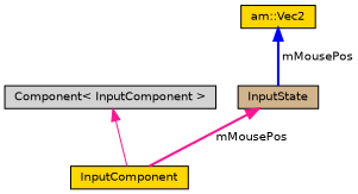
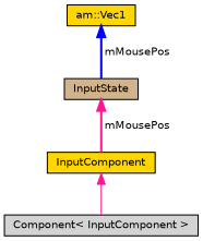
  digraph {
    node [color=black fillcolor=gold fontname=Helvetica fontsize=10 shape=record style=filled]
    edge [color=deeppink dir=back fontname=Helvetica fontsize=10 labelfontname=Helvetica labelfontsize=10 style=bold]
    n1 [fontcolor=black height=0.2 label=InputComponent width=0.4]
    n2 [fillcolor=lightgrey height=0.2 label="Component\< InputComponent \>" width=0.4]
    n3 [fillcolor=tan height=0.2 label=InputState width=0.4]
-   n4 [height=0.2 label="am::Vec2" width=0.4]
-   n2 -> n1 [style=solid]
+   n4 [height=0.2 label="am::Vec1" width=0.4]
+   n1 -> n2 [style=solid]
    n3 -> n1 [label=" mMousePos"]
    n4 -> n3 [color=blue label=" mMousePos"]
  }
